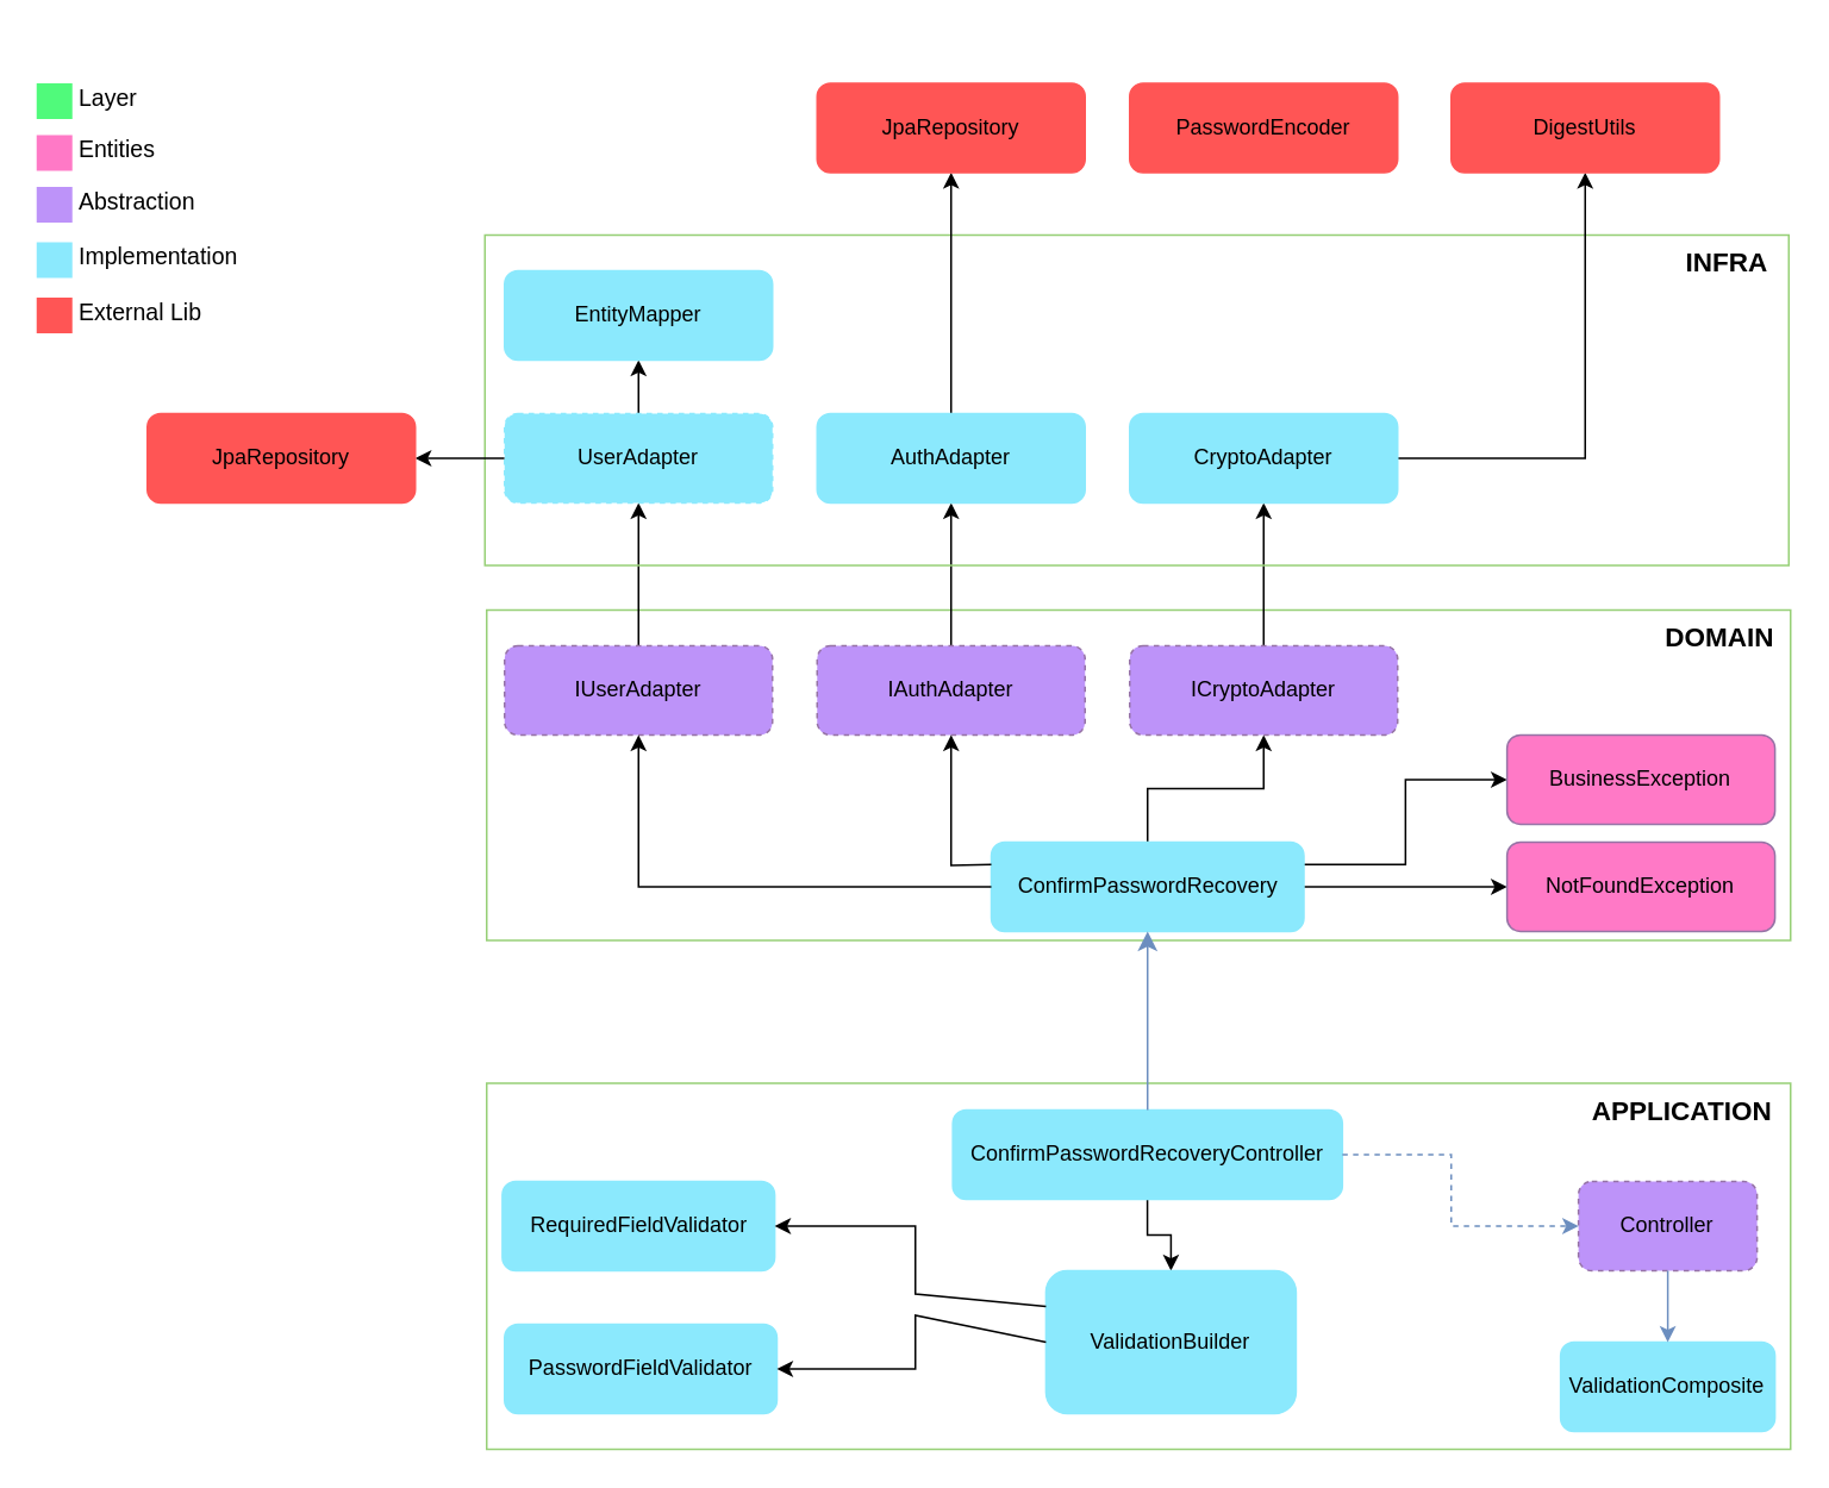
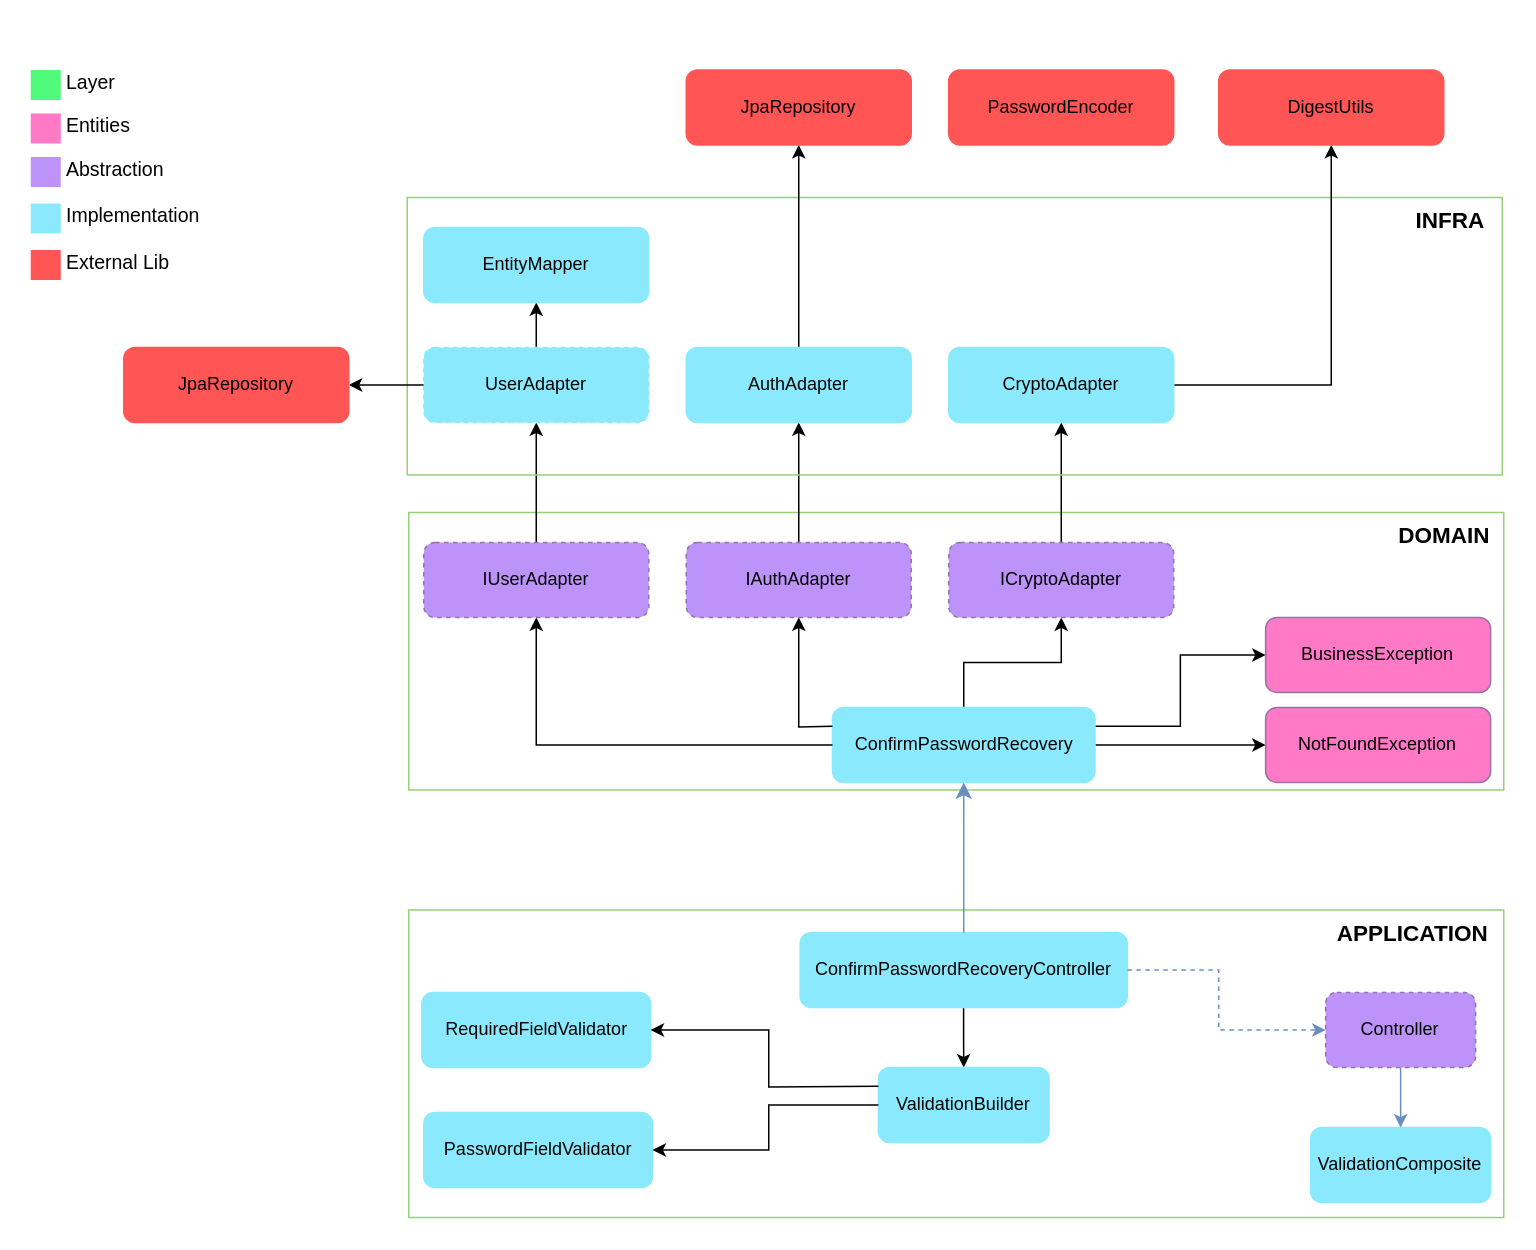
  <mxCell id="0" />
  <mxCell id="1" parent="0" />
  <mxCell id="2" value="" style="rounded=0;whiteSpace=wrap;html=1;strokeColor=#97D077;fillColor=none;" parent="1" vertex="1"><mxGeometry x="272" y="606" width="730" height="205" as="geometry" /></mxCell>
  <mxCell id="3" value="Controller" style="rounded=1;whiteSpace=wrap;html=1;strokeColor=#9673a6;fillColor=#BD93F9;dashed=1;" parent="1" vertex="1"><mxGeometry x="883.25" y="661" width="100" height="50" as="geometry" /></mxCell>
  <mxCell id="4" value="ValidationComposite" style="rounded=1;whiteSpace=wrap;html=1;strokeColor=#8BE9FD;fillColor=#8BE9FD;" parent="1" vertex="1"><mxGeometry x="873.25" y="751" width="120" height="50" as="geometry" /></mxCell>
  <mxCell id="5" value="" style="edgeStyle=orthogonalEdgeStyle;rounded=0;orthogonalLoop=1;jettySize=auto;html=1;" parent="1" source="6" target="28" edge="1"><mxGeometry relative="1" as="geometry" /></mxCell>
  <mxCell id="6" value="ConfirmPasswordRecoveryController" style="rounded=1;whiteSpace=wrap;html=1;strokeColor=#8BE9FD;fillColor=#8BE9FD;" parent="1" vertex="1"><mxGeometry x="532.93" y="621" width="218.13" height="50" as="geometry" /></mxCell>
  <mxCell id="7" value="&lt;span style=&quot;font-size: 15px;&quot;&gt;&lt;b&gt;APPLICATION&lt;br&gt;&lt;/b&gt;&lt;/span&gt;" style="text;html=1;align=center;verticalAlign=middle;resizable=0;points=[];autosize=1;strokeColor=none;fillColor=none;" parent="1" vertex="1"><mxGeometry x="881" y="606" width="120" height="30" as="geometry" /></mxCell>
  <mxCell id="8" value="" style="rounded=0;whiteSpace=wrap;html=1;strokeColor=#97D077;fillColor=none;" parent="1" vertex="1"><mxGeometry x="272" y="341" width="730" height="185" as="geometry" /></mxCell>
  <mxCell id="9" value="&lt;span style=&quot;font-size: 15px;&quot;&gt;&lt;b&gt;DOMAIN&lt;/b&gt;&lt;/span&gt;" style="text;html=1;align=center;verticalAlign=middle;resizable=0;points=[];autosize=1;strokeColor=none;fillColor=none;" parent="1" vertex="1"><mxGeometry x="922" y="341" width="80" height="30" as="geometry" /></mxCell>
  <mxCell id="10" value="" style="edgeStyle=orthogonalEdgeStyle;rounded=0;orthogonalLoop=1;jettySize=auto;html=1;" parent="1" source="13" target="38" edge="1"><mxGeometry relative="1" as="geometry" /></mxCell>
  <mxCell id="11" value="" style="edgeStyle=orthogonalEdgeStyle;rounded=0;orthogonalLoop=1;jettySize=auto;html=1;entryX=0;entryY=0.5;entryDx=0;entryDy=0;exitX=1;exitY=0.25;exitDx=0;exitDy=0;" parent="1" source="13" target="42" edge="1"><mxGeometry relative="1" as="geometry" /></mxCell>
  <mxCell id="12" value="" style="edgeStyle=orthogonalEdgeStyle;rounded=0;orthogonalLoop=1;jettySize=auto;html=1;entryX=0;entryY=0.5;entryDx=0;entryDy=0;" parent="1" source="13" target="39" edge="1"><mxGeometry relative="1" as="geometry" /></mxCell>
  <mxCell id="13" value="ConfirmPasswordRecovery" style="rounded=1;whiteSpace=wrap;html=1;strokeColor=#8BE9FD;fillColor=#8BE9FD;" parent="1" vertex="1"><mxGeometry x="554.51" y="471" width="174.99" height="50" as="geometry" /></mxCell>
  <mxCell id="14" value="" style="rounded=0;whiteSpace=wrap;html=1;strokeColor=none;strokeWidth=3;fillColor=#FF79C6;fontSize=13;fontColor=#F8F8F2;align=right;" parent="1" vertex="1"><mxGeometry x="20" y="75" width="20" height="20" as="geometry" /></mxCell>
  <mxCell id="15" value="&lt;font color=&quot;#000000&quot;&gt;Entities&lt;/font&gt;" style="text;html=1;resizable=0;points=[];autosize=1;align=left;verticalAlign=middle;spacingTop=-4;fontSize=13;fontColor=#F8F8F2;" parent="1" vertex="1"><mxGeometry x="42" y="75" width="70" height="20" as="geometry" /></mxCell>
  <mxCell id="16" value="" style="rounded=0;whiteSpace=wrap;html=1;strokeColor=none;strokeWidth=3;fillColor=#BD93F9;fontSize=13;fontColor=#F8F8F2;align=right;" parent="1" vertex="1"><mxGeometry x="20" y="104" width="20" height="20" as="geometry" /></mxCell>
  <mxCell id="17" value="&lt;font color=&quot;#000000&quot;&gt;Abstraction&lt;/font&gt;" style="text;html=1;resizable=0;points=[];autosize=1;align=left;verticalAlign=middle;spacingTop=-4;fontSize=13;fontColor=#F8F8F2;" parent="1" vertex="1"><mxGeometry x="42" y="104" width="90" height="20" as="geometry" /></mxCell>
  <mxCell id="18" value="" style="rounded=0;whiteSpace=wrap;html=1;strokeColor=none;strokeWidth=3;fillColor=#8BE9FD;fontSize=13;fontColor=#F8F8F2;align=right;" parent="1" vertex="1"><mxGeometry x="20" y="135" width="20" height="20" as="geometry" /></mxCell>
  <mxCell id="19" value="&lt;font color=&quot;#000000&quot;&gt;Implementation&lt;/font&gt;" style="text;html=1;resizable=0;points=[];autosize=1;align=left;verticalAlign=middle;spacingTop=-4;fontSize=13;fontColor=#F8F8F2;" parent="1" vertex="1"><mxGeometry x="42" y="135" width="110" height="20" as="geometry" /></mxCell>
  <mxCell id="20" value="" style="rounded=0;whiteSpace=wrap;html=1;strokeColor=none;strokeWidth=3;fillColor=#50FA7B;fontSize=13;fontColor=#F8F8F2;align=right;" parent="1" vertex="1"><mxGeometry x="20" y="46" width="20" height="20" as="geometry" /></mxCell>
  <mxCell id="21" value="&lt;font color=&quot;#000000&quot;&gt;Layer&lt;/font&gt;" style="text;html=1;resizable=0;points=[];autosize=1;align=left;verticalAlign=middle;spacingTop=-4;fontSize=13;fontColor=#F8F8F2;strokeColor=none;" parent="1" vertex="1"><mxGeometry x="42" y="46" width="60" height="20" as="geometry" /></mxCell>
  <mxCell id="22" value="" style="rounded=0;whiteSpace=wrap;html=1;strokeColor=none;strokeWidth=3;fillColor=#FF5555;fontSize=13;fontColor=#F8F8F2;align=right;" parent="1" vertex="1"><mxGeometry x="20" y="166" width="20" height="20" as="geometry" /></mxCell>
  <mxCell id="23" value="&lt;font color=&quot;#000000&quot;&gt;External Lib&lt;/font&gt;" style="text;html=1;resizable=0;points=[];autosize=1;align=left;verticalAlign=middle;spacingTop=-4;fontSize=13;fontColor=#F8F8F2;" parent="1" vertex="1"><mxGeometry x="42" y="166" width="90" height="20" as="geometry" /></mxCell>
  <mxCell id="24" value="" style="edgeStyle=orthogonalEdgeStyle;rounded=0;orthogonalLoop=1;jettySize=auto;html=1;" parent="1" source="25" target="46" edge="1"><mxGeometry relative="1" as="geometry" /></mxCell>
  <mxCell id="25" value="IUserAdapter" style="rounded=1;whiteSpace=wrap;html=1;strokeColor=#9673a6;fillColor=#BD93F9;dashed=1;" parent="1" vertex="1"><mxGeometry x="282" y="361" width="150" height="50" as="geometry" /></mxCell>
  <mxCell id="26" value="" style="edgeStyle=elbowEdgeStyle;elbow=vertical;endArrow=classic;html=1;curved=0;rounded=0;endSize=8;startSize=8;exitX=0.5;exitY=0;exitDx=0;exitDy=0;entryX=0.5;entryY=1;entryDx=0;entryDy=0;strokeColor=#6C8EBF;" parent="1" source="6" target="13" edge="1"><mxGeometry width="50" height="50" relative="1" as="geometry"><mxPoint x="762" y="461" as="sourcePoint" /><mxPoint x="812" y="411" as="targetPoint" /></mxGeometry></mxCell>
  <mxCell id="27" value="&lt;b style=&quot;border-color: var(--border-color);&quot;&gt;&lt;font style=&quot;border-color: var(--border-color); font-size: 15px;&quot;&gt;INFRA&lt;br&gt;&lt;/font&gt;&lt;/b&gt;" style="text;html=1;align=center;verticalAlign=middle;resizable=0;points=[];autosize=1;strokeColor=none;fillColor=none;" parent="1" vertex="1"><mxGeometry x="931" y="131" width="70" height="30" as="geometry" /></mxCell>
- <mxCell id="28" value="ValidationBuilder" style="rounded=1;whiteSpace=wrap;html=1;strokeColor=#8BE9FD;fillColor=#8BE9FD;" parent="1" vertex="1"><mxGeometry x="585.12" y="711" width="140" height="80" as="geometry" /></mxCell>
+ <mxCell id="28" value="ValidationBuilder" style="rounded=1;whiteSpace=wrap;html=1;strokeColor=#8BE9FD;fillColor=#8BE9FD;" parent="1" vertex="1"><mxGeometry x="585.12" y="711" width="113.75" height="50" as="geometry" /></mxCell>
  <mxCell id="29" value="RequiredFieldValidator" style="rounded=1;whiteSpace=wrap;html=1;strokeColor=#8BE9FD;fillColor=#8BE9FD;" parent="1" vertex="1"><mxGeometry x="280.75" y="661" width="152.5" height="50" as="geometry" /></mxCell>
  <mxCell id="30" value="" style="endArrow=classic;html=1;rounded=0;exitX=1;exitY=0.5;exitDx=0;exitDy=0;entryX=0;entryY=0.5;entryDx=0;entryDy=0;dashed=1;fillColor=#dae8fc;strokeColor=#6c8ebf;" parent="1" source="6" target="3" edge="1"><mxGeometry width="50" height="50" relative="1" as="geometry"><mxPoint x="912" y="811" as="sourcePoint" /><mxPoint x="962" y="761" as="targetPoint" /><Array as="points"><mxPoint x="812" y="646" /><mxPoint x="812" y="686" /></Array></mxGeometry></mxCell>
  <mxCell id="31" value="" style="endArrow=classic;html=1;rounded=0;exitX=0.5;exitY=1;exitDx=0;exitDy=0;entryX=0.5;entryY=0;entryDx=0;entryDy=0;fillColor=#dae8fc;strokeColor=#6c8ebf;" parent="1" source="3" target="4" edge="1"><mxGeometry width="50" height="50" relative="1" as="geometry"><mxPoint x="792" y="851" as="sourcePoint" /><mxPoint x="842" y="801" as="targetPoint" /></mxGeometry></mxCell>
  <mxCell id="32" value="" style="edgeStyle=orthogonalEdgeStyle;rounded=0;orthogonalLoop=1;jettySize=auto;html=1;" parent="1" source="33" target="48" edge="1"><mxGeometry relative="1" as="geometry" /></mxCell>
  <mxCell id="33" value="IAuthAdapter" style="rounded=1;whiteSpace=wrap;html=1;strokeColor=#9673a6;fillColor=#BD93F9;dashed=1;" parent="1" vertex="1"><mxGeometry x="457" y="361" width="150" height="50" as="geometry" /></mxCell>
  <mxCell id="34" value="" style="edgeStyle=orthogonalEdgeStyle;rounded=0;orthogonalLoop=1;jettySize=auto;html=1;" parent="1" edge="1"><mxGeometry relative="1" as="geometry"><mxPoint x="547" y="181" as="targetPoint" /></mxGeometry></mxCell>
  <mxCell id="35" value="" style="edgeStyle=orthogonalEdgeStyle;rounded=0;orthogonalLoop=1;jettySize=auto;html=1;" parent="1" edge="1"><mxGeometry relative="1" as="geometry"><mxPoint x="737" y="141" as="sourcePoint" /></mxGeometry></mxCell>
  <mxCell id="36" value="" style="edgeStyle=orthogonalEdgeStyle;rounded=0;orthogonalLoop=1;jettySize=auto;html=1;" parent="1" edge="1"><mxGeometry relative="1" as="geometry"><mxPoint x="737" y="20" as="targetPoint" /></mxGeometry></mxCell>
  <mxCell id="37" value="" style="edgeStyle=orthogonalEdgeStyle;rounded=0;orthogonalLoop=1;jettySize=auto;html=1;" parent="1" source="38" target="50" edge="1"><mxGeometry relative="1" as="geometry" /></mxCell>
  <mxCell id="38" value="ICryptoAdapter" style="rounded=1;whiteSpace=wrap;html=1;strokeColor=#9673a6;fillColor=#BD93F9;dashed=1;" parent="1" vertex="1"><mxGeometry x="632" y="361" width="150" height="50" as="geometry" /></mxCell>
  <mxCell id="39" value="NotFoundException" style="rounded=1;whiteSpace=wrap;html=1;strokeColor=#9673a6;fillColor=#FF79C6;" parent="1" vertex="1"><mxGeometry x="843.25" y="471" width="150" height="50" as="geometry" /></mxCell>
  <mxCell id="40" value="PasswordFieldValidator" style="rounded=1;whiteSpace=wrap;html=1;strokeColor=#8BE9FD;fillColor=#8BE9FD;" parent="1" vertex="1"><mxGeometry x="282" y="741" width="152.5" height="50" as="geometry" /></mxCell>
  <mxCell id="41" value="" style="endArrow=classic;html=1;rounded=0;exitX=0;exitY=0.5;exitDx=0;exitDy=0;entryX=0.5;entryY=1;entryDx=0;entryDy=0;" parent="1" source="13" target="25" edge="1"><mxGeometry width="50" height="50" relative="1" as="geometry"><mxPoint x="702" y="561" as="sourcePoint" /><mxPoint x="752" y="511" as="targetPoint" /><Array as="points"><mxPoint x="357" y="496" /></Array></mxGeometry></mxCell>
  <mxCell id="42" value="BusinessException" style="rounded=1;whiteSpace=wrap;html=1;strokeColor=#9673a6;fillColor=#FF79C6;" parent="1" vertex="1"><mxGeometry x="843.25" y="411" width="150" height="50" as="geometry" /></mxCell>
  <mxCell id="43" value="" style="rounded=0;whiteSpace=wrap;html=1;strokeColor=#97D077;fillColor=none;" parent="1" vertex="1"><mxGeometry x="271" y="131" width="730" height="185" as="geometry" /></mxCell>
  <mxCell id="44" value="" style="edgeStyle=orthogonalEdgeStyle;rounded=0;orthogonalLoop=1;jettySize=auto;html=1;" parent="1" source="46" target="53" edge="1"><mxGeometry relative="1" as="geometry" /></mxCell>
  <mxCell id="45" value="" style="edgeStyle=orthogonalEdgeStyle;rounded=0;orthogonalLoop=1;jettySize=auto;html=1;" parent="1" source="46" target="56" edge="1"><mxGeometry relative="1" as="geometry" /></mxCell>
  <mxCell id="46" value="UserAdapter" style="rounded=1;whiteSpace=wrap;html=1;strokeColor=#8BE9FD;fillColor=#8BE9FD;dashed=1;" parent="1" vertex="1"><mxGeometry x="282" y="231" width="150" height="50" as="geometry" /></mxCell>
  <mxCell id="47" value="" style="edgeStyle=orthogonalEdgeStyle;rounded=0;orthogonalLoop=1;jettySize=auto;html=1;entryX=0.5;entryY=1;entryDx=0;entryDy=0;" parent="1" source="48" target="55" edge="1"><mxGeometry relative="1" as="geometry"><mxPoint x="532" y="151" as="targetPoint" /></mxGeometry></mxCell>
  <mxCell id="48" value="AuthAdapter" style="rounded=1;whiteSpace=wrap;html=1;strokeColor=#8BE9FD;fillColor=#8BE9FD;" parent="1" vertex="1"><mxGeometry x="457" y="231" width="150" height="50" as="geometry" /></mxCell>
  <mxCell id="49" value="" style="edgeStyle=orthogonalEdgeStyle;rounded=0;orthogonalLoop=1;jettySize=auto;html=1;entryX=0.5;entryY=1;entryDx=0;entryDy=0;" parent="1" source="50" target="57" edge="1"><mxGeometry relative="1" as="geometry"><mxPoint x="862" y="256" as="targetPoint" /></mxGeometry></mxCell>
  <mxCell id="50" value="CryptoAdapter" style="rounded=1;whiteSpace=wrap;html=1;strokeColor=#8BE9FD;fillColor=#8BE9FD;" parent="1" vertex="1"><mxGeometry x="632" y="231" width="150" height="50" as="geometry" /></mxCell>
  <mxCell id="51" value="" style="endArrow=classic;html=1;rounded=0;entryX=1;entryY=0.5;entryDx=0;entryDy=0;exitX=0;exitY=0.5;exitDx=0;exitDy=0;" parent="1" source="28" target="40" edge="1"><mxGeometry width="50" height="50" relative="1" as="geometry"><mxPoint x="592" y="651" as="sourcePoint" /><mxPoint x="642" y="601" as="targetPoint" /><Array as="points"><mxPoint x="512" y="736" /><mxPoint x="512" y="766" /></Array></mxGeometry></mxCell>
  <mxCell id="52" value="" style="endArrow=classic;html=1;rounded=0;entryX=1;entryY=0.5;entryDx=0;entryDy=0;exitX=0;exitY=0.25;exitDx=0;exitDy=0;" parent="1" source="28" target="29" edge="1"><mxGeometry width="50" height="50" relative="1" as="geometry"><mxPoint x="595" y="746" as="sourcePoint" /><mxPoint x="444" y="776" as="targetPoint" /><Array as="points"><mxPoint x="512" y="724" /><mxPoint x="512" y="686" /></Array></mxGeometry></mxCell>
  <mxCell id="53" value="EntityMapper" style="rounded=1;whiteSpace=wrap;html=1;strokeColor=#8BE9FD;fillColor=#8BE9FD;" parent="1" vertex="1"><mxGeometry x="282" y="151" width="150" height="50" as="geometry" /></mxCell>
  <mxCell id="54" value="PasswordEncoder" style="rounded=1;whiteSpace=wrap;html=1;strokeColor=#FF5555;fillColor=#FF5555;" parent="1" vertex="1"><mxGeometry x="632" y="46" width="150" height="50" as="geometry" /></mxCell>
  <mxCell id="55" value="JpaRepository" style="rounded=1;whiteSpace=wrap;html=1;strokeColor=#FF5555;fillColor=#FF5555;" parent="1" vertex="1"><mxGeometry x="457" y="46" width="150" height="50" as="geometry" /></mxCell>
  <mxCell id="56" value="JpaRepository" style="rounded=1;whiteSpace=wrap;html=1;strokeColor=#FF5555;fillColor=#FF5555;" parent="1" vertex="1"><mxGeometry x="82" y="231" width="150" height="50" as="geometry" /></mxCell>
  <mxCell id="57" value="DigestUtils" style="rounded=1;whiteSpace=wrap;html=1;strokeColor=#FF5555;fillColor=#FF5555;" parent="1" vertex="1"><mxGeometry x="812" y="46" width="150" height="50" as="geometry" /></mxCell>
  <mxCell id="58" value="" style="endArrow=classic;html=1;rounded=0;exitX=0;exitY=0.25;exitDx=0;exitDy=0;entryX=0.5;entryY=1;entryDx=0;entryDy=0;" parent="1" source="13" target="33" edge="1"><mxGeometry width="50" height="50" relative="1" as="geometry"><mxPoint x="554.51" y="486" as="sourcePoint" /><mxPoint x="356.51" y="401" as="targetPoint" /><Array as="points"><mxPoint x="532" y="484" /></Array></mxGeometry></mxCell>
